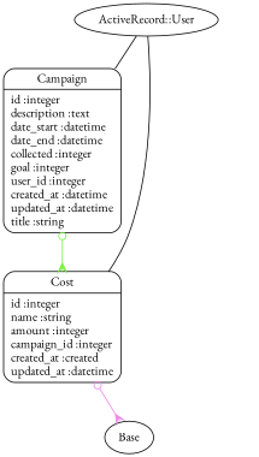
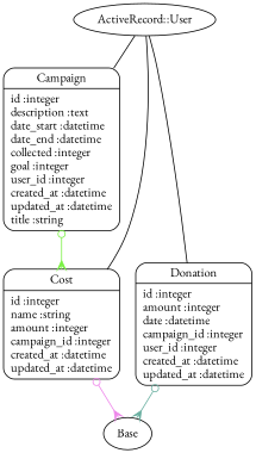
  digraph {
    fontname="EB Garamond"
    splines=true
    node [fontname="EB Garamond" shape=Mrecord]
    edge [arrowhead=crow arrowtail=odot fontname="EB Garamond"]
    n1 [label="{Campaign|id :integer\ldescription :text\ldate_start :datetime\ldate_end :datetime\lcollected :integer\lgoal :integer\luser_id :integer\lcreated_at :datetime\lupdated_at :datetime\ltitle :string\l}"]
-   n2 [label="{Cost|id :integer\lname :string\lamount :integer\lcampaign_id :integer\lcreated_at :created\lupdated_at :datetime\l}"]
+   n2 [label="{Cost|id :integer\lname :string\lamount :integer\lcampaign_id :integer\lcreated_at :datetime\lupdated_at :datetime\l}"]
    n3 [label=Base shape=""]
+   n4 [label="{Donation|id :integer\lamount :integer\ldate :datetime\lcampaign_id :integer\luser_id :integer\lcreated_at :datetime\lupdated_at :datetime\l}"]
    n5 [label="ActiveRecord::User" shape=""]
    n1 -> n2 [color="#78F142" dir=both]
    n2 -> n3 [color="#EE85EA" dir=both]
+   n4 -> n3 [color="#68AE9F" dir=both]
    n5 -> n1 [arrowhead=none arrowtail=onormal]
    n5 -> n2 [arrowhead=none arrowtail=onormal]
+   n5 -> n4 [arrowhead=none arrowtail=onormal]
  }
